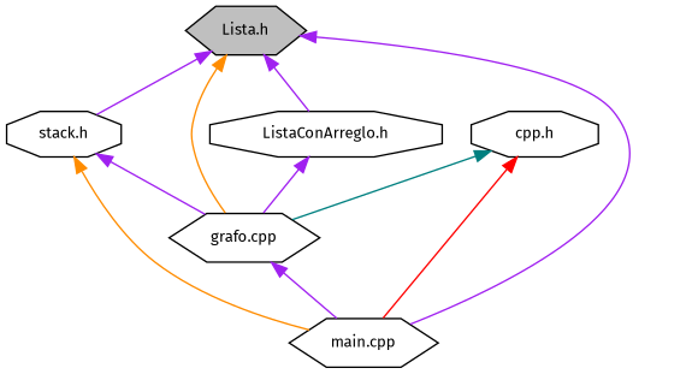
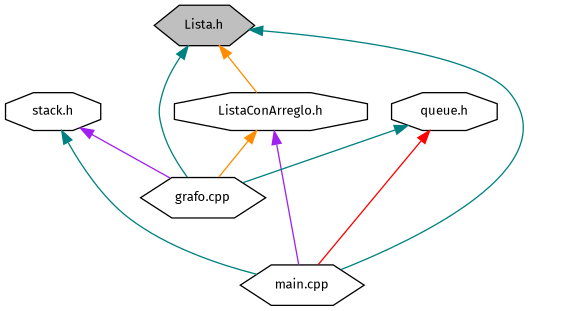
  digraph {
    fontname="Fira Sans"
    node [color=black fillcolor=white fontname="Fira Sans" fontsize=10 shape=hexagon style=filled]
    edge [color=purple dir=back fontname="Fira Sans" fontsize=10 labelfontname=Helvetica labelfontsize=10 style=solid]
    n1 [fillcolor=grey75 fontcolor=black height=0.2 label="Lista.h" width=0.4]
    n2 [height=0.2 label="grafo.cpp" width=0.4]
    n3 [height=0.2 label="ListaConArreglo.h" shape=octagon width=0.4]
    n4 [height=0.2 label="main.cpp" width=0.4]
    n5 [height=0.2 label="stack.h" shape=octagon width=0.4]
-   n6 [height=0.2 label="cpp.h" shape=octagon width=0.4]
-   n1 -> n2 [color=darkorange]
-   n1 -> n3
-   n1 -> n4
-   n1 -> n5
-   n3 -> n2
-   n2 -> n4
+   n6 [height=0.2 label="queue.h" shape=octagon width=0.4]
+   n1 -> n2 [color=teal]
+   n1 -> n3 [color=darkorange]
+   n1 -> n4 [color=teal]
+   n3 -> n2 [color=darkorange]
+   n3 -> n4
    n5 -> n2
-   n5 -> n4 [color=darkorange]
+   n5 -> n4 [color=teal]
    n6 -> n2 [color=teal]
    n6 -> n4 [color=red]
  }
